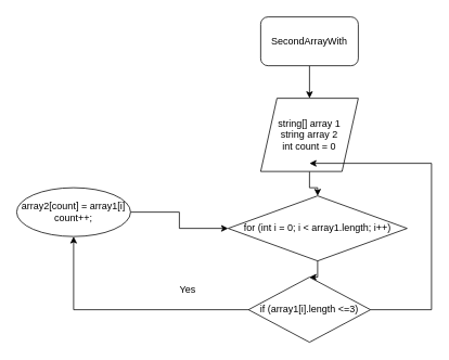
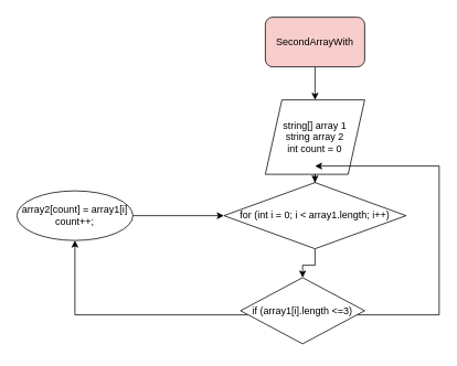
  <mxCell id="0" />
  <mxCell id="1" parent="0" />
  <mxCell id="2" value="" style="edgeStyle=orthogonalEdgeStyle;rounded=0;orthogonalLoop=1;jettySize=auto;html=1;" edge="1" parent="1" source="3" target="5"><mxGeometry relative="1" as="geometry" /></mxCell>
- <mxCell id="3" value="SecondArrayWith" style="rounded=1;whiteSpace=wrap;html=1;" vertex="1" parent="1"><mxGeometry x="320" y="20" width="120" height="60" as="geometry" /></mxCell>
+ <mxCell id="3" value="SecondArrayWith" style="rounded=1;whiteSpace=wrap;html=1;fillColor=#f8cecc;" vertex="1" parent="1"><mxGeometry x="320" y="20" width="120" height="60" as="geometry" /></mxCell>
  <mxCell id="4" value="" style="edgeStyle=orthogonalEdgeStyle;rounded=0;orthogonalLoop=1;jettySize=auto;html=1;" edge="1" parent="1" source="5" target="7"><mxGeometry relative="1" as="geometry" /></mxCell>
  <mxCell id="5" value="string[] array 1&lt;br&gt;string array 2&lt;br&gt;int count = 0" style="shape=parallelogram;perimeter=parallelogramPerimeter;whiteSpace=wrap;html=1;fixedSize=1;" vertex="1" parent="1"><mxGeometry x="320" y="120" width="120" height="90" as="geometry" /></mxCell>
  <mxCell id="6" value="" style="edgeStyle=orthogonalEdgeStyle;rounded=0;orthogonalLoop=1;jettySize=auto;html=1;" edge="1" parent="1" source="7" target="10"><mxGeometry relative="1" as="geometry" /></mxCell>
- <mxCell id="7" value="for (int i = 0; i &amp;lt; array1.length; i++)" style="rhombus;whiteSpace=wrap;html=1;" vertex="1" parent="1"><mxGeometry x="280" y="240" width="220" height="80" as="geometry" /></mxCell>
+ <mxCell id="7" value="for (int i = 0; i &amp;lt; array1.length; i++)" style="rhombus;whiteSpace=wrap;html=1;" vertex="1" parent="1"><mxGeometry x="270" y="220" width="220" height="80" as="geometry" /></mxCell>
  <mxCell id="8" style="edgeStyle=orthogonalEdgeStyle;rounded=0;orthogonalLoop=1;jettySize=auto;html=1;entryX=0.5;entryY=1;entryDx=0;entryDy=0;" edge="1" parent="1" source="10" target="12"><mxGeometry relative="1" as="geometry"><mxPoint x="90" y="380" as="targetPoint" /><Array as="points"><mxPoint x="90" y="380" /></Array></mxGeometry></mxCell>
  <mxCell id="9" style="edgeStyle=orthogonalEdgeStyle;rounded=0;orthogonalLoop=1;jettySize=auto;html=1;" edge="1" parent="1" source="10"><mxGeometry relative="1" as="geometry"><mxPoint x="380" y="200" as="targetPoint" /><Array as="points"><mxPoint x="530" y="380" /><mxPoint x="530" y="200" /></Array></mxGeometry></mxCell>
- <mxCell id="10" value="if (array1[i].length &amp;lt;=3)" style="rhombus;whiteSpace=wrap;html=1;" vertex="1" parent="1"><mxGeometry x="305" y="340" width="150" height="80" as="geometry" /></mxCell>
+ <mxCell id="10" value="if (array1[i].length &amp;lt;=3)" style="rhombus;whiteSpace=wrap;html=1;" vertex="1" parent="1"><mxGeometry x="290" y="335" width="150" height="80" as="geometry" /></mxCell>
  <mxCell id="11" value="" style="edgeStyle=orthogonalEdgeStyle;rounded=0;orthogonalLoop=1;jettySize=auto;html=1;" edge="1" parent="1" source="12" target="7"><mxGeometry relative="1" as="geometry" /></mxCell>
  <mxCell id="12" value="array2[count] = array1[i] &lt;br&gt;count++;" style="ellipse;whiteSpace=wrap;html=1;" vertex="1" parent="1"><mxGeometry x="20" y="230" width="140" height="60" as="geometry" /></mxCell>
- <mxCell id="13" value="Yes" style="text;html=1;align=center;verticalAlign=middle;resizable=0;points=[];autosize=1;strokeColor=none;fillColor=none;" vertex="1" parent="1"><mxGeometry x="210" y="340" width="40" height="30" as="geometry" /></mxCell>
